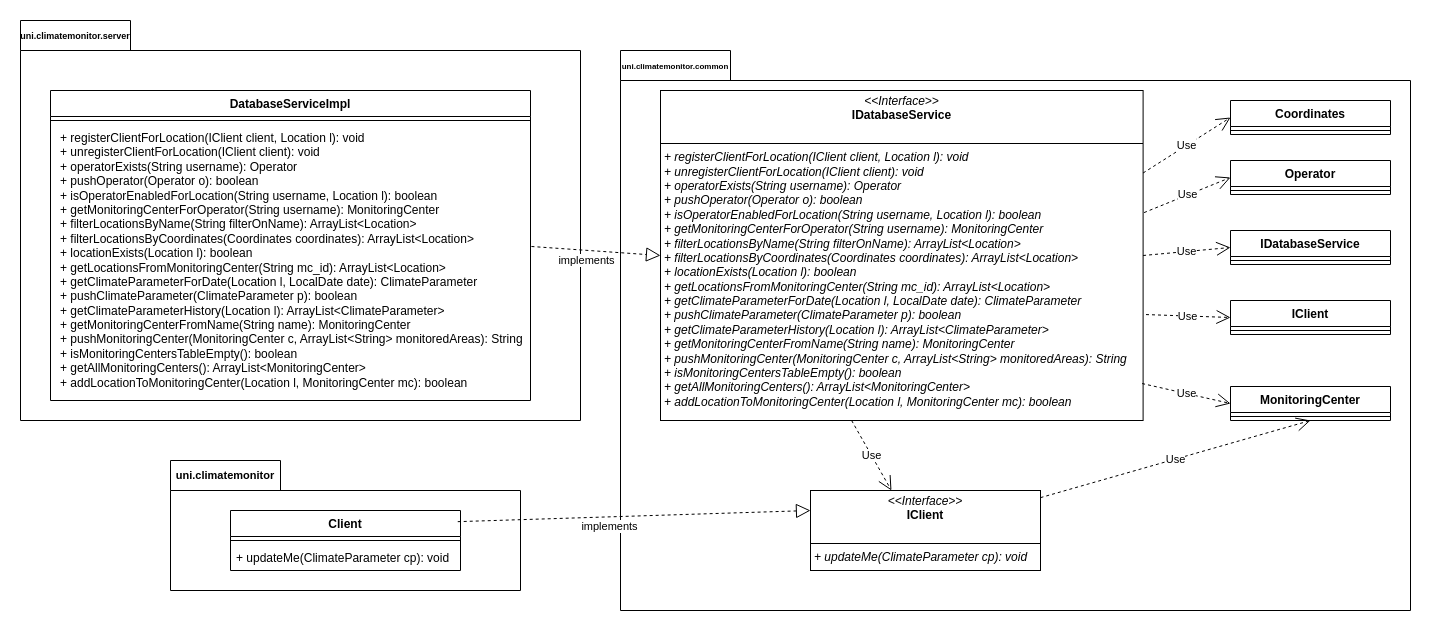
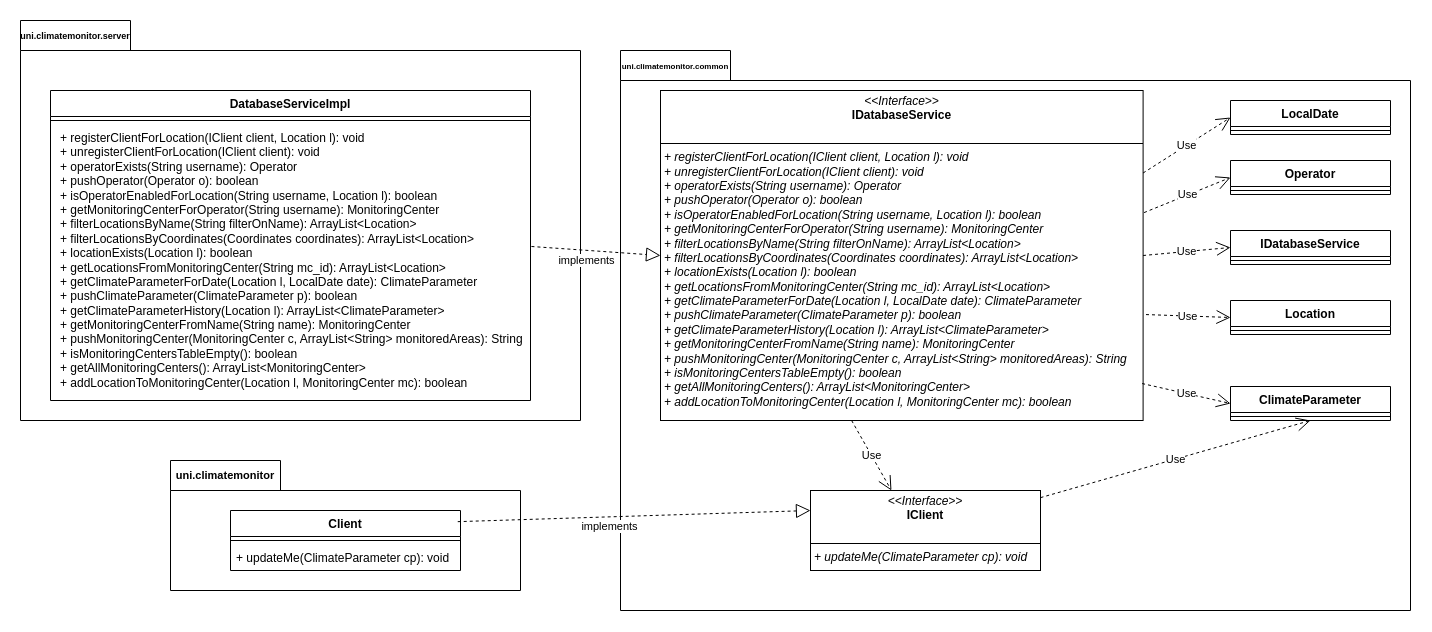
  <mxCell id="0" />
  <mxCell id="1" parent="0" />
  <mxCell id="2" value="&lt;font style=&quot;font-size: 11px;&quot;&gt;uni.climatemonitor&lt;/font&gt;" style="shape=folder;fontStyle=1;tabWidth=110;tabHeight=30;tabPosition=left;html=1;boundedLbl=1;labelInHeader=1;container=1;collapsible=0;whiteSpace=wrap;" vertex="1" parent="1"><mxGeometry x="170" y="460" width="350" height="130" as="geometry" /></mxCell>
  <mxCell id="3" value="" style="html=1;strokeColor=none;resizeWidth=1;resizeHeight=1;fillColor=none;part=1;connectable=0;allowArrows=0;deletable=0;whiteSpace=wrap;" vertex="1" parent="2"><mxGeometry width="350" height="91" relative="1" as="geometry"><mxPoint y="30" as="offset" /></mxGeometry></mxCell>
  <mxCell id="4" value="Client" style="swimlane;fontStyle=1;align=center;verticalAlign=top;childLayout=stackLayout;horizontal=1;startSize=26;horizontalStack=0;resizeParent=1;resizeParentMax=0;resizeLast=0;collapsible=1;marginBottom=0;whiteSpace=wrap;html=1;" vertex="1" parent="2"><mxGeometry x="60.001" y="50" width="230" height="60" as="geometry" /></mxCell>
  <mxCell id="5" value="" style="line;strokeWidth=1;fillColor=none;align=left;verticalAlign=middle;spacingTop=-1;spacingLeft=3;spacingRight=3;rotatable=0;labelPosition=right;points=[];portConstraint=eastwest;strokeColor=inherit;" vertex="1" parent="4"><mxGeometry y="26" width="230" height="8" as="geometry" /></mxCell>
  <mxCell id="6" value="+ updateMe(ClimateParameter cp): void" style="text;strokeColor=none;fillColor=none;align=left;verticalAlign=top;spacingLeft=4;spacingRight=4;overflow=hidden;rotatable=0;points=[[0,0.5],[1,0.5]];portConstraint=eastwest;whiteSpace=wrap;html=1;" vertex="1" parent="4"><mxGeometry y="34" width="230" height="26" as="geometry" /></mxCell>
  <mxCell id="7" value="&lt;font style=&quot;font-size: 8px;&quot;&gt;uni.climatemonitor.common&lt;/font&gt;" style="shape=folder;fontStyle=1;tabWidth=110;tabHeight=30;tabPosition=left;html=1;boundedLbl=1;labelInHeader=1;container=1;collapsible=0;whiteSpace=wrap;" vertex="1" parent="1"><mxGeometry x="620" y="50" width="790" height="560" as="geometry" /></mxCell>
  <mxCell id="8" value="" style="html=1;strokeColor=none;resizeWidth=1;resizeHeight=1;fillColor=none;part=1;connectable=0;allowArrows=0;deletable=0;whiteSpace=wrap;" vertex="1" parent="7"><mxGeometry width="790.0" height="392" relative="1" as="geometry"><mxPoint y="30" as="offset" /></mxGeometry></mxCell>
  <mxCell id="9" value="&lt;font style=&quot;font-size: 9px;&quot;&gt;uni.climatemonitor.server&lt;/font&gt;" style="shape=folder;fontStyle=1;tabWidth=110;tabHeight=30;tabPosition=left;html=1;boundedLbl=1;labelInHeader=1;container=1;collapsible=0;whiteSpace=wrap;" vertex="1" parent="1"><mxGeometry x="20" y="20" width="560" height="400" as="geometry" /></mxCell>
  <mxCell id="10" value="" style="html=1;strokeColor=none;resizeWidth=1;resizeHeight=1;fillColor=none;part=1;connectable=0;allowArrows=0;deletable=0;whiteSpace=wrap;" vertex="1" parent="9"><mxGeometry width="560" height="280" relative="1" as="geometry"><mxPoint y="30" as="offset" /></mxGeometry></mxCell>
  <mxCell id="11" value="&lt;p style=&quot;margin:0px;margin-top:4px;text-align:center;&quot;&gt;&lt;font style=&quot;font-size: 12px;&quot; face=&quot;Helvetica&quot;&gt;&lt;i&gt;&amp;lt;&amp;lt;Interface&amp;gt;&amp;gt;&lt;/i&gt;&lt;br&gt;&lt;b&gt;IDatabaseService&lt;/b&gt;&lt;/font&gt;&lt;/p&gt;&lt;font style=&quot;font-size: 12px;&quot;&gt;&lt;br&gt;&lt;/font&gt;&lt;hr size=&quot;1&quot; style=&quot;border-style:solid;&quot;&gt;&lt;p style=&quot;margin:0px;margin-left:4px;&quot;&gt;&lt;font style=&quot;font-size: 12px;&quot;&gt;&lt;i&gt;+&amp;nbsp;&lt;span style=&quot;white-space: pre;&quot;&gt;registerClientForLocation&lt;/span&gt;&lt;span style=&quot;white-space: pre;&quot;&gt;(&lt;/span&gt;&lt;span style=&quot;white-space: pre;&quot;&gt;IClient&lt;/span&gt;&lt;span style=&quot;white-space: pre;&quot;&gt; &lt;/span&gt;&lt;span style=&quot;white-space: pre;&quot;&gt;client&lt;/span&gt;&lt;span style=&quot;white-space: pre;&quot;&gt;, &lt;/span&gt;&lt;span style=&quot;white-space: pre;&quot;&gt;Location&lt;/span&gt;&lt;span style=&quot;white-space: pre;&quot;&gt; &lt;/span&gt;&lt;span style=&quot;white-space: pre;&quot;&gt;l&lt;/span&gt;&lt;span style=&quot;white-space: pre;&quot;&gt;): &lt;/span&gt;&lt;span style=&quot;white-space: pre;&quot;&gt;void&lt;/span&gt;&lt;span style=&quot;white-space: pre;&quot;&gt; &lt;/span&gt;&lt;/i&gt;&lt;/font&gt;&lt;/p&gt;&lt;p style=&quot;margin:0px;margin-left:4px;&quot;&gt;&lt;font style=&quot;font-size: 12px;&quot;&gt;&lt;i&gt;+ unregisterClientForLocation(IClient client): void&lt;br&gt;+ operatorExists(String username): Operator&lt;br&gt;+ pushOperator(Operator o): boolean&lt;br&gt;+ isOperatorEnabledForLocation(String username, Location l): boolean&lt;br&gt;+ getMonitoringCenterForOperator(String username): MonitoringCenter&lt;br&gt;+ filterLocationsByName(String filterOnName): ArrayList&amp;lt;Location&amp;gt;&lt;br&gt;+ filterLocationsByCoordinates(Coordinates coordinates): ArrayList&amp;lt;Location&amp;gt;&lt;br&gt;+ locationExists(Location l): boolean&lt;br&gt;+ getLocationsFromMonitoringCenter(String mc_id): ArrayList&amp;lt;Location&amp;gt;&lt;br&gt;+ getClimateParameterForDate(Location l, LocalDate date): ClimateParameter&lt;br&gt;+ pushClimateParameter(ClimateParameter p): boolean&lt;br&gt;+ getClimateParameterHistory(Location l): ArrayList&amp;lt;ClimateParameter&amp;gt;&lt;br&gt;+ getMonitoringCenterFromName(String name): MonitoringCenter&lt;br&gt;+ pushMonitoringCenter(MonitoringCenter c, ArrayList&amp;lt;String&amp;gt; monitoredAreas): String&lt;br&gt;+ isMonitoringCentersTableEmpty(): boolean&lt;br&gt;+ getAllMonitoringCenters(): ArrayList&amp;lt;MonitoringCenter&amp;gt;&lt;br&gt;+ addLocationToMonitoringCenter(Location l, MonitoringCenter mc): boolean&lt;/i&gt;&lt;/font&gt;&lt;br&gt;&lt;/p&gt;" style="verticalAlign=top;align=left;overflow=fill;html=1;whiteSpace=wrap;" vertex="1" parent="1"><mxGeometry x="660" y="90" width="482.6" height="330" as="geometry" /></mxCell>
  <mxCell id="12" value="&lt;p style=&quot;margin:0px;margin-top:4px;text-align:center;&quot;&gt;&lt;font style=&quot;font-size: 12px;&quot; face=&quot;Helvetica&quot;&gt;&lt;i&gt;&amp;lt;&amp;lt;Interface&amp;gt;&amp;gt;&lt;/i&gt;&lt;br&gt;&lt;b&gt;IClient&lt;/b&gt;&lt;/font&gt;&lt;/p&gt;&lt;font style=&quot;font-size: 12px;&quot;&gt;&lt;br&gt;&lt;/font&gt;&lt;hr size=&quot;1&quot; style=&quot;border-style:solid;&quot;&gt;&lt;p style=&quot;margin:0px;margin-left:4px;&quot;&gt;&lt;font style=&quot;font-size: 12px;&quot;&gt;&lt;i&gt;+&amp;nbsp;updateMe(ClimateParameter cp): void&lt;/i&gt;&lt;/font&gt;&lt;/p&gt;" style="verticalAlign=top;align=left;overflow=fill;html=1;whiteSpace=wrap;" vertex="1" parent="1"><mxGeometry x="810" y="490" width="230" height="80" as="geometry" /></mxCell>
  <mxCell id="13" value="" style="endArrow=block;dashed=1;endFill=0;endSize=12;html=1;rounded=0;exitX=0.988;exitY=0.186;exitDx=0;exitDy=0;exitPerimeter=0;entryX=0;entryY=0.25;entryDx=0;entryDy=0;" edge="1" parent="1" source="4" target="12"><mxGeometry width="160" relative="1" as="geometry"><mxPoint x="830" y="680" as="sourcePoint" /><mxPoint x="990" y="680" as="targetPoint" /></mxGeometry></mxCell>
  <mxCell id="14" value="implements" style="edgeLabel;html=1;align=center;verticalAlign=top;resizable=0;points=[];" vertex="1" connectable="0" parent="13"><mxGeometry x="-0.144" y="-4" relative="1" as="geometry"><mxPoint y="-7" as="offset" /></mxGeometry></mxCell>
  <mxCell id="15" value="Operator" style="swimlane;fontStyle=1;align=center;verticalAlign=top;childLayout=stackLayout;horizontal=1;startSize=26;horizontalStack=0;resizeParent=1;resizeParentMax=0;resizeLast=0;collapsible=1;marginBottom=0;whiteSpace=wrap;html=1;" vertex="1" parent="1"><mxGeometry x="1230" y="160" width="160" height="34" as="geometry" /></mxCell>
  <mxCell id="16" value="" style="line;strokeWidth=1;fillColor=none;align=left;verticalAlign=middle;spacingTop=-1;spacingLeft=3;spacingRight=3;rotatable=0;labelPosition=right;points=[];portConstraint=eastwest;strokeColor=inherit;" vertex="1" parent="15"><mxGeometry y="26" width="160" height="8" as="geometry" /></mxCell>
- <mxCell id="17" value="MonitoringCenter" style="swimlane;fontStyle=1;align=center;verticalAlign=top;childLayout=stackLayout;horizontal=1;startSize=26;horizontalStack=0;resizeParent=1;resizeParentMax=0;resizeLast=0;collapsible=1;marginBottom=0;whiteSpace=wrap;html=1;" vertex="1" parent="1"><mxGeometry x="1230" y="386" width="160" height="34" as="geometry" /></mxCell>
+ <mxCell id="17" value="ClimateParameter" style="swimlane;fontStyle=1;align=center;verticalAlign=top;childLayout=stackLayout;horizontal=1;startSize=26;horizontalStack=0;resizeParent=1;resizeParentMax=0;resizeLast=0;collapsible=1;marginBottom=0;whiteSpace=wrap;html=1;" vertex="1" parent="1"><mxGeometry x="1230" y="386" width="160" height="34" as="geometry" /></mxCell>
  <mxCell id="18" value="" style="line;strokeWidth=1;fillColor=none;align=left;verticalAlign=middle;spacingTop=-1;spacingLeft=3;spacingRight=3;rotatable=0;labelPosition=right;points=[];portConstraint=eastwest;strokeColor=inherit;" vertex="1" parent="17"><mxGeometry y="26" width="160" height="8" as="geometry" /></mxCell>
  <mxCell id="19" value="IDatabaseService" style="swimlane;fontStyle=1;align=center;verticalAlign=top;childLayout=stackLayout;horizontal=1;startSize=26;horizontalStack=0;resizeParent=1;resizeParentMax=0;resizeLast=0;collapsible=1;marginBottom=0;whiteSpace=wrap;html=1;" vertex="1" parent="1"><mxGeometry x="1230" y="230" width="160" height="34" as="geometry" /></mxCell>
  <mxCell id="20" value="" style="line;strokeWidth=1;fillColor=none;align=left;verticalAlign=middle;spacingTop=-1;spacingLeft=3;spacingRight=3;rotatable=0;labelPosition=right;points=[];portConstraint=eastwest;strokeColor=inherit;" vertex="1" parent="19"><mxGeometry y="26" width="160" height="8" as="geometry" /></mxCell>
- <mxCell id="21" value="IClient" style="swimlane;fontStyle=1;align=center;verticalAlign=top;childLayout=stackLayout;horizontal=1;startSize=26;horizontalStack=0;resizeParent=1;resizeParentMax=0;resizeLast=0;collapsible=1;marginBottom=0;whiteSpace=wrap;html=1;" vertex="1" parent="1"><mxGeometry x="1230" y="300" width="160" height="34" as="geometry" /></mxCell>
+ <mxCell id="21" value="Location" style="swimlane;fontStyle=1;align=center;verticalAlign=top;childLayout=stackLayout;horizontal=1;startSize=26;horizontalStack=0;resizeParent=1;resizeParentMax=0;resizeLast=0;collapsible=1;marginBottom=0;whiteSpace=wrap;html=1;" vertex="1" parent="1"><mxGeometry x="1230" y="300" width="160" height="34" as="geometry" /></mxCell>
  <mxCell id="22" value="" style="line;strokeWidth=1;fillColor=none;align=left;verticalAlign=middle;spacingTop=-1;spacingLeft=3;spacingRight=3;rotatable=0;labelPosition=right;points=[];portConstraint=eastwest;strokeColor=inherit;" vertex="1" parent="21"><mxGeometry y="26" width="160" height="8" as="geometry" /></mxCell>
- <mxCell id="23" value="Coordinates" style="swimlane;fontStyle=1;align=center;verticalAlign=top;childLayout=stackLayout;horizontal=1;startSize=26;horizontalStack=0;resizeParent=1;resizeParentMax=0;resizeLast=0;collapsible=1;marginBottom=0;whiteSpace=wrap;html=1;" vertex="1" parent="1"><mxGeometry x="1230" y="100" width="160" height="34" as="geometry" /></mxCell>
+ <mxCell id="23" value="LocalDate" style="swimlane;fontStyle=1;align=center;verticalAlign=top;childLayout=stackLayout;horizontal=1;startSize=26;horizontalStack=0;resizeParent=1;resizeParentMax=0;resizeLast=0;collapsible=1;marginBottom=0;whiteSpace=wrap;html=1;" vertex="1" parent="1"><mxGeometry x="1230" y="100" width="160" height="34" as="geometry" /></mxCell>
  <mxCell id="24" value="" style="line;strokeWidth=1;fillColor=none;align=left;verticalAlign=middle;spacingTop=-1;spacingLeft=3;spacingRight=3;rotatable=0;labelPosition=right;points=[];portConstraint=eastwest;strokeColor=inherit;" vertex="1" parent="23"><mxGeometry y="26" width="160" height="8" as="geometry" /></mxCell>
  <mxCell id="25" value="Use" style="endArrow=open;endSize=12;dashed=1;html=1;rounded=0;exitX=1;exitY=0.25;exitDx=0;exitDy=0;entryX=0;entryY=0.5;entryDx=0;entryDy=0;" edge="1" parent="1" source="11" target="23"><mxGeometry width="160" relative="1" as="geometry"><mxPoint x="1150" y="40" as="sourcePoint" /><mxPoint x="1310" y="40" as="targetPoint" /></mxGeometry></mxCell>
  <mxCell id="26" value="Use" style="endArrow=open;endSize=12;dashed=1;html=1;rounded=0;exitX=1.002;exitY=0.37;exitDx=0;exitDy=0;exitPerimeter=0;entryX=0;entryY=0.5;entryDx=0;entryDy=0;" edge="1" parent="1" source="11" target="15"><mxGeometry width="160" relative="1" as="geometry"><mxPoint x="1160" y="490" as="sourcePoint" /><mxPoint x="1320" y="490" as="targetPoint" /></mxGeometry></mxCell>
  <mxCell id="27" value="Use" style="endArrow=open;endSize=12;dashed=1;html=1;rounded=0;exitX=1;exitY=0.5;exitDx=0;exitDy=0;entryX=0;entryY=0.5;entryDx=0;entryDy=0;" edge="1" parent="1" source="11" target="19"><mxGeometry width="160" relative="1" as="geometry"><mxPoint x="1180" y="390" as="sourcePoint" /><mxPoint x="1340" y="390" as="targetPoint" /></mxGeometry></mxCell>
  <mxCell id="28" value="Use" style="endArrow=open;endSize=12;dashed=1;html=1;rounded=0;exitX=1.006;exitY=0.679;exitDx=0;exitDy=0;exitPerimeter=0;entryX=0;entryY=0.5;entryDx=0;entryDy=0;" edge="1" parent="1" source="11" target="21"><mxGeometry width="160" relative="1" as="geometry"><mxPoint x="1180" y="380" as="sourcePoint" /><mxPoint x="1340" y="380" as="targetPoint" /></mxGeometry></mxCell>
  <mxCell id="29" value="Use" style="endArrow=open;endSize=12;dashed=1;html=1;rounded=0;exitX=0.998;exitY=0.888;exitDx=0;exitDy=0;exitPerimeter=0;entryX=0;entryY=0.5;entryDx=0;entryDy=0;" edge="1" parent="1" source="11" target="17"><mxGeometry width="160" relative="1" as="geometry"><mxPoint x="1130" y="470" as="sourcePoint" /><mxPoint x="1290" y="470" as="targetPoint" /></mxGeometry></mxCell>
  <mxCell id="30" value="Use" style="endArrow=open;endSize=12;dashed=1;html=1;rounded=0;entryX=0.5;entryY=1;entryDx=0;entryDy=0;" edge="1" parent="1" source="12" target="17"><mxGeometry width="160" relative="1" as="geometry"><mxPoint x="1270" y="510" as="sourcePoint" /><mxPoint x="1430" y="510" as="targetPoint" /></mxGeometry></mxCell>
  <mxCell id="31" value="Use" style="endArrow=open;endSize=12;dashed=1;html=1;rounded=0;exitX=0.396;exitY=1;exitDx=0;exitDy=0;exitPerimeter=0;entryX=0.352;entryY=0;entryDx=0;entryDy=0;entryPerimeter=0;" edge="1" parent="1" source="11" target="12"><mxGeometry width="160" relative="1" as="geometry"><mxPoint x="1030" y="500" as="sourcePoint" /><mxPoint x="1190" y="500" as="targetPoint" /></mxGeometry></mxCell>
  <mxCell id="32" value="DatabaseServiceImpl" style="swimlane;fontStyle=1;align=center;verticalAlign=top;childLayout=stackLayout;horizontal=1;startSize=26;horizontalStack=0;resizeParent=1;resizeParentMax=0;resizeLast=0;collapsible=1;marginBottom=0;whiteSpace=wrap;html=1;" vertex="1" parent="1"><mxGeometry x="50" y="90" width="480" height="310" as="geometry" /></mxCell>
  <mxCell id="33" value="" style="line;strokeWidth=1;fillColor=none;align=left;verticalAlign=middle;spacingTop=-1;spacingLeft=3;spacingRight=3;rotatable=0;labelPosition=right;points=[];portConstraint=eastwest;strokeColor=inherit;" vertex="1" parent="32"><mxGeometry y="26" width="480" height="8" as="geometry" /></mxCell>
  <mxCell id="34" value="&lt;p style=&quot;margin: 0px 0px 0px 4px;&quot;&gt;+&amp;nbsp;&lt;span style=&quot;white-space: pre;&quot;&gt;registerClientForLocation&lt;/span&gt;&lt;span style=&quot;white-space: pre;&quot;&gt;(&lt;/span&gt;&lt;span style=&quot;white-space: pre;&quot;&gt;IClient&lt;/span&gt;&lt;span style=&quot;white-space: pre;&quot;&gt; &lt;/span&gt;&lt;span style=&quot;white-space: pre;&quot;&gt;client&lt;/span&gt;&lt;span style=&quot;white-space: pre;&quot;&gt;, &lt;/span&gt;&lt;span style=&quot;white-space: pre;&quot;&gt;Location&lt;/span&gt;&lt;span style=&quot;white-space: pre;&quot;&gt; &lt;/span&gt;&lt;span style=&quot;white-space: pre;&quot;&gt;l&lt;/span&gt;&lt;span style=&quot;white-space: pre;&quot;&gt;): &lt;/span&gt;&lt;span style=&quot;white-space: pre;&quot;&gt;void&lt;/span&gt;&lt;span style=&quot;white-space: pre;&quot;&gt; &lt;/span&gt;&lt;/p&gt;&lt;p style=&quot;margin: 0px 0px 0px 4px;&quot;&gt;+ unregisterClientForLocation(IClient client): void&lt;br&gt;+ operatorExists(String username): Operator&lt;br&gt;+ pushOperator(Operator o): boolean&lt;br&gt;+ isOperatorEnabledForLocation(String username, Location l): boolean&lt;br&gt;+ getMonitoringCenterForOperator(String username): MonitoringCenter&lt;br&gt;+ filterLocationsByName(String filterOnName): ArrayList&amp;lt;Location&amp;gt;&lt;br&gt;+ filterLocationsByCoordinates(Coordinates coordinates): ArrayList&amp;lt;Location&amp;gt;&lt;br&gt;+ locationExists(Location l): boolean&lt;br&gt;+ getLocationsFromMonitoringCenter(String mc_id): ArrayList&amp;lt;Location&amp;gt;&lt;br&gt;+ getClimateParameterForDate(Location l, LocalDate date): ClimateParameter&lt;br&gt;+ pushClimateParameter(ClimateParameter p): boolean&lt;br&gt;+ getClimateParameterHistory(Location l): ArrayList&amp;lt;ClimateParameter&amp;gt;&lt;br&gt;+ getMonitoringCenterFromName(String name): MonitoringCenter&lt;br&gt;+ pushMonitoringCenter(MonitoringCenter c, ArrayList&amp;lt;String&amp;gt; monitoredAreas): String&lt;br&gt;+ isMonitoringCentersTableEmpty(): boolean&lt;br&gt;+ getAllMonitoringCenters(): ArrayList&amp;lt;MonitoringCenter&amp;gt;&lt;br&gt;+ addLocationToMonitoringCenter(Location l, MonitoringCenter mc): boolean&lt;/p&gt;" style="text;strokeColor=none;fillColor=none;align=left;verticalAlign=top;spacingLeft=4;spacingRight=4;overflow=hidden;rotatable=0;points=[[0,0.5],[1,0.5]];portConstraint=eastwest;whiteSpace=wrap;html=1;" vertex="1" parent="32"><mxGeometry y="34" width="480" height="276" as="geometry" /></mxCell>
  <mxCell id="35" value="" style="endArrow=block;dashed=1;endFill=0;endSize=12;html=1;rounded=0;exitX=1.002;exitY=0.442;exitDx=0;exitDy=0;exitPerimeter=0;entryX=0;entryY=0.5;entryDx=0;entryDy=0;" edge="1" parent="1" source="34" target="11"><mxGeometry width="160" relative="1" as="geometry"><mxPoint x="557" y="521" as="sourcePoint" /><mxPoint x="820" y="520" as="targetPoint" /></mxGeometry></mxCell>
  <mxCell id="36" value="implements" style="edgeLabel;html=1;align=center;verticalAlign=top;resizable=0;points=[];" vertex="1" connectable="0" parent="35"><mxGeometry x="-0.144" y="-4" relative="1" as="geometry"><mxPoint y="-7" as="offset" /></mxGeometry></mxCell>
